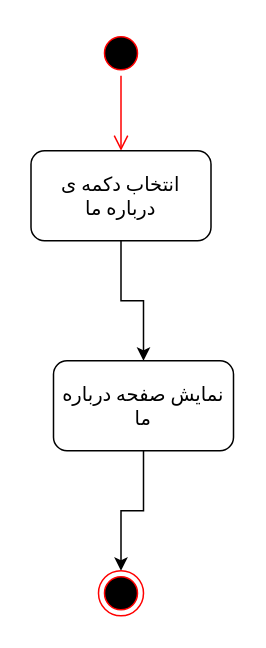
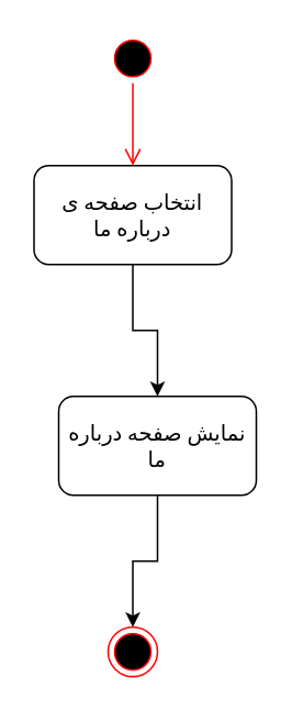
  <mxCell id="0" />
  <mxCell id="1" parent="0" />
  <mxCell id="2" value="" style="ellipse;html=1;shape=startState;fillColor=#000000;strokeColor=#ff0000;" parent="1" vertex="1"><mxGeometry x="65" y="20" width="30" height="30" as="geometry" /></mxCell>
  <mxCell id="3" value="" style="edgeStyle=orthogonalEdgeStyle;html=1;verticalAlign=bottom;endArrow=open;endSize=8;strokeColor=#ff0000;entryX=0.5;entryY=0;entryDx=0;entryDy=0;" parent="1" source="2" target="5" edge="1"><mxGeometry relative="1" as="geometry"><mxPoint x="80" y="90" as="targetPoint" /><Array as="points" /></mxGeometry></mxCell>
  <mxCell id="4" value="" style="edgeStyle=orthogonalEdgeStyle;rounded=0;orthogonalLoop=1;jettySize=auto;html=1;" parent="1" source="5" target="7" edge="1"><mxGeometry relative="1" as="geometry" /></mxCell>
- <mxCell id="5" value="&lt;div style=&quot;font-size: 13px&quot;&gt;&lt;font face=&quot;B Zar&quot; style=&quot;font-size: 13px&quot;&gt;انتخاب دکمه ی &lt;br&gt;&lt;/font&gt;&lt;/div&gt;&lt;div style=&quot;font-size: 13px&quot;&gt;&lt;font face=&quot;B Zar&quot; style=&quot;font-size: 13px&quot;&gt;درباره ما&lt;/font&gt;&lt;/div&gt;" style="rounded=1;whiteSpace=wrap;html=1;" parent="1" vertex="1"><mxGeometry x="20" y="100" width="120" height="60" as="geometry" /></mxCell>
+ <mxCell id="5" value="&lt;div style=&quot;font-size: 13px&quot;&gt;&lt;font face=&quot;B Zar&quot; style=&quot;font-size: 13px&quot;&gt;انتخاب صفحه ی &lt;br&gt;&lt;/font&gt;&lt;/div&gt;&lt;div style=&quot;font-size: 13px&quot;&gt;&lt;font face=&quot;B Zar&quot; style=&quot;font-size: 13px&quot;&gt;درباره ما&lt;/font&gt;&lt;/div&gt;" style="rounded=1;whiteSpace=wrap;html=1;" parent="1" vertex="1"><mxGeometry x="20" y="100" width="120" height="60" as="geometry" /></mxCell>
  <mxCell id="6" style="edgeStyle=orthogonalEdgeStyle;rounded=0;orthogonalLoop=1;jettySize=auto;html=1;entryX=0.5;entryY=0;entryDx=0;entryDy=0;" parent="1" source="7" target="8" edge="1"><mxGeometry relative="1" as="geometry" /></mxCell>
  <mxCell id="7" value="&lt;font face=&quot;B Zar&quot; style=&quot;font-size: 13px&quot;&gt;نمایش صفحه درباره ما&lt;/font&gt;" style="rounded=1;whiteSpace=wrap;html=1;" parent="1" vertex="1"><mxGeometry x="35" y="240" width="120" height="60" as="geometry" /></mxCell>
  <mxCell id="8" value="" style="ellipse;html=1;shape=endState;fillColor=#000000;strokeColor=#ff0000;" parent="1" vertex="1"><mxGeometry x="65" y="380" width="30" height="30" as="geometry" /></mxCell>
